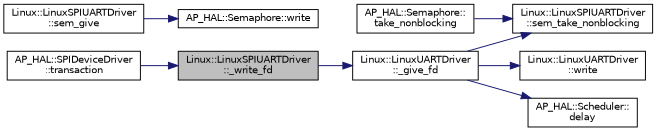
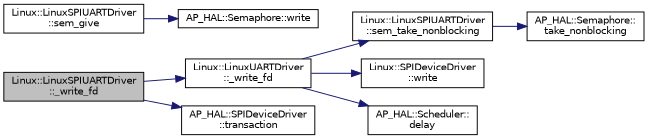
  digraph {
    rankdir=LR
    node [color=black fillcolor=white fontname=Helvetica fontsize=10 shape=record style=filled]
    edge [color=midnightblue fontname=Helvetica fontsize=10 labelfontname=Helvetica labelfontsize=10 style=solid]
    n1 [fillcolor=grey75 fontcolor=black height=0.2 label="Linux::LinuxSPIUARTDriver\l::_write_fd" width=0.4]
-   n2 [height=0.2 label="Linux::LinuxUARTDriver\l::_give_fd" width=0.4]
+   n2 [height=0.2 label="Linux::LinuxUARTDriver\l::_write_fd" width=0.4]
    n3 [height=0.2 label="AP_HAL::SPIDeviceDriver\l::transaction" width=0.4]
    n4 [height=0.2 label="Linux::LinuxSPIUARTDriver\l::sem_take_nonblocking" width=0.4]
-   n5 [height=0.2 label="Linux::LinuxUARTDriver\l::write" width=0.4]
+   n5 [height=0.2 label="Linux::SPIDeviceDriver\l::write" width=0.4]
    n6 [height=0.2 label="AP_HAL::Scheduler::\ldelay" width=0.4]
    n7 [height=0.2 label="AP_HAL::Semaphore::\ltake_nonblocking" width=0.4]
    n8 [height=0.2 label="Linux::LinuxSPIUARTDriver\l::sem_give" width=0.4]
    n9 [height=0.2 label="AP_HAL::Semaphore::write" width=0.4]
    n1 -> n2
-   n3 -> n1
+   n1 -> n3
    n2 -> n4
    n2 -> n5
    n2 -> n6
-   n7 -> n4
+   n4 -> n7
    n8 -> n9
  }
